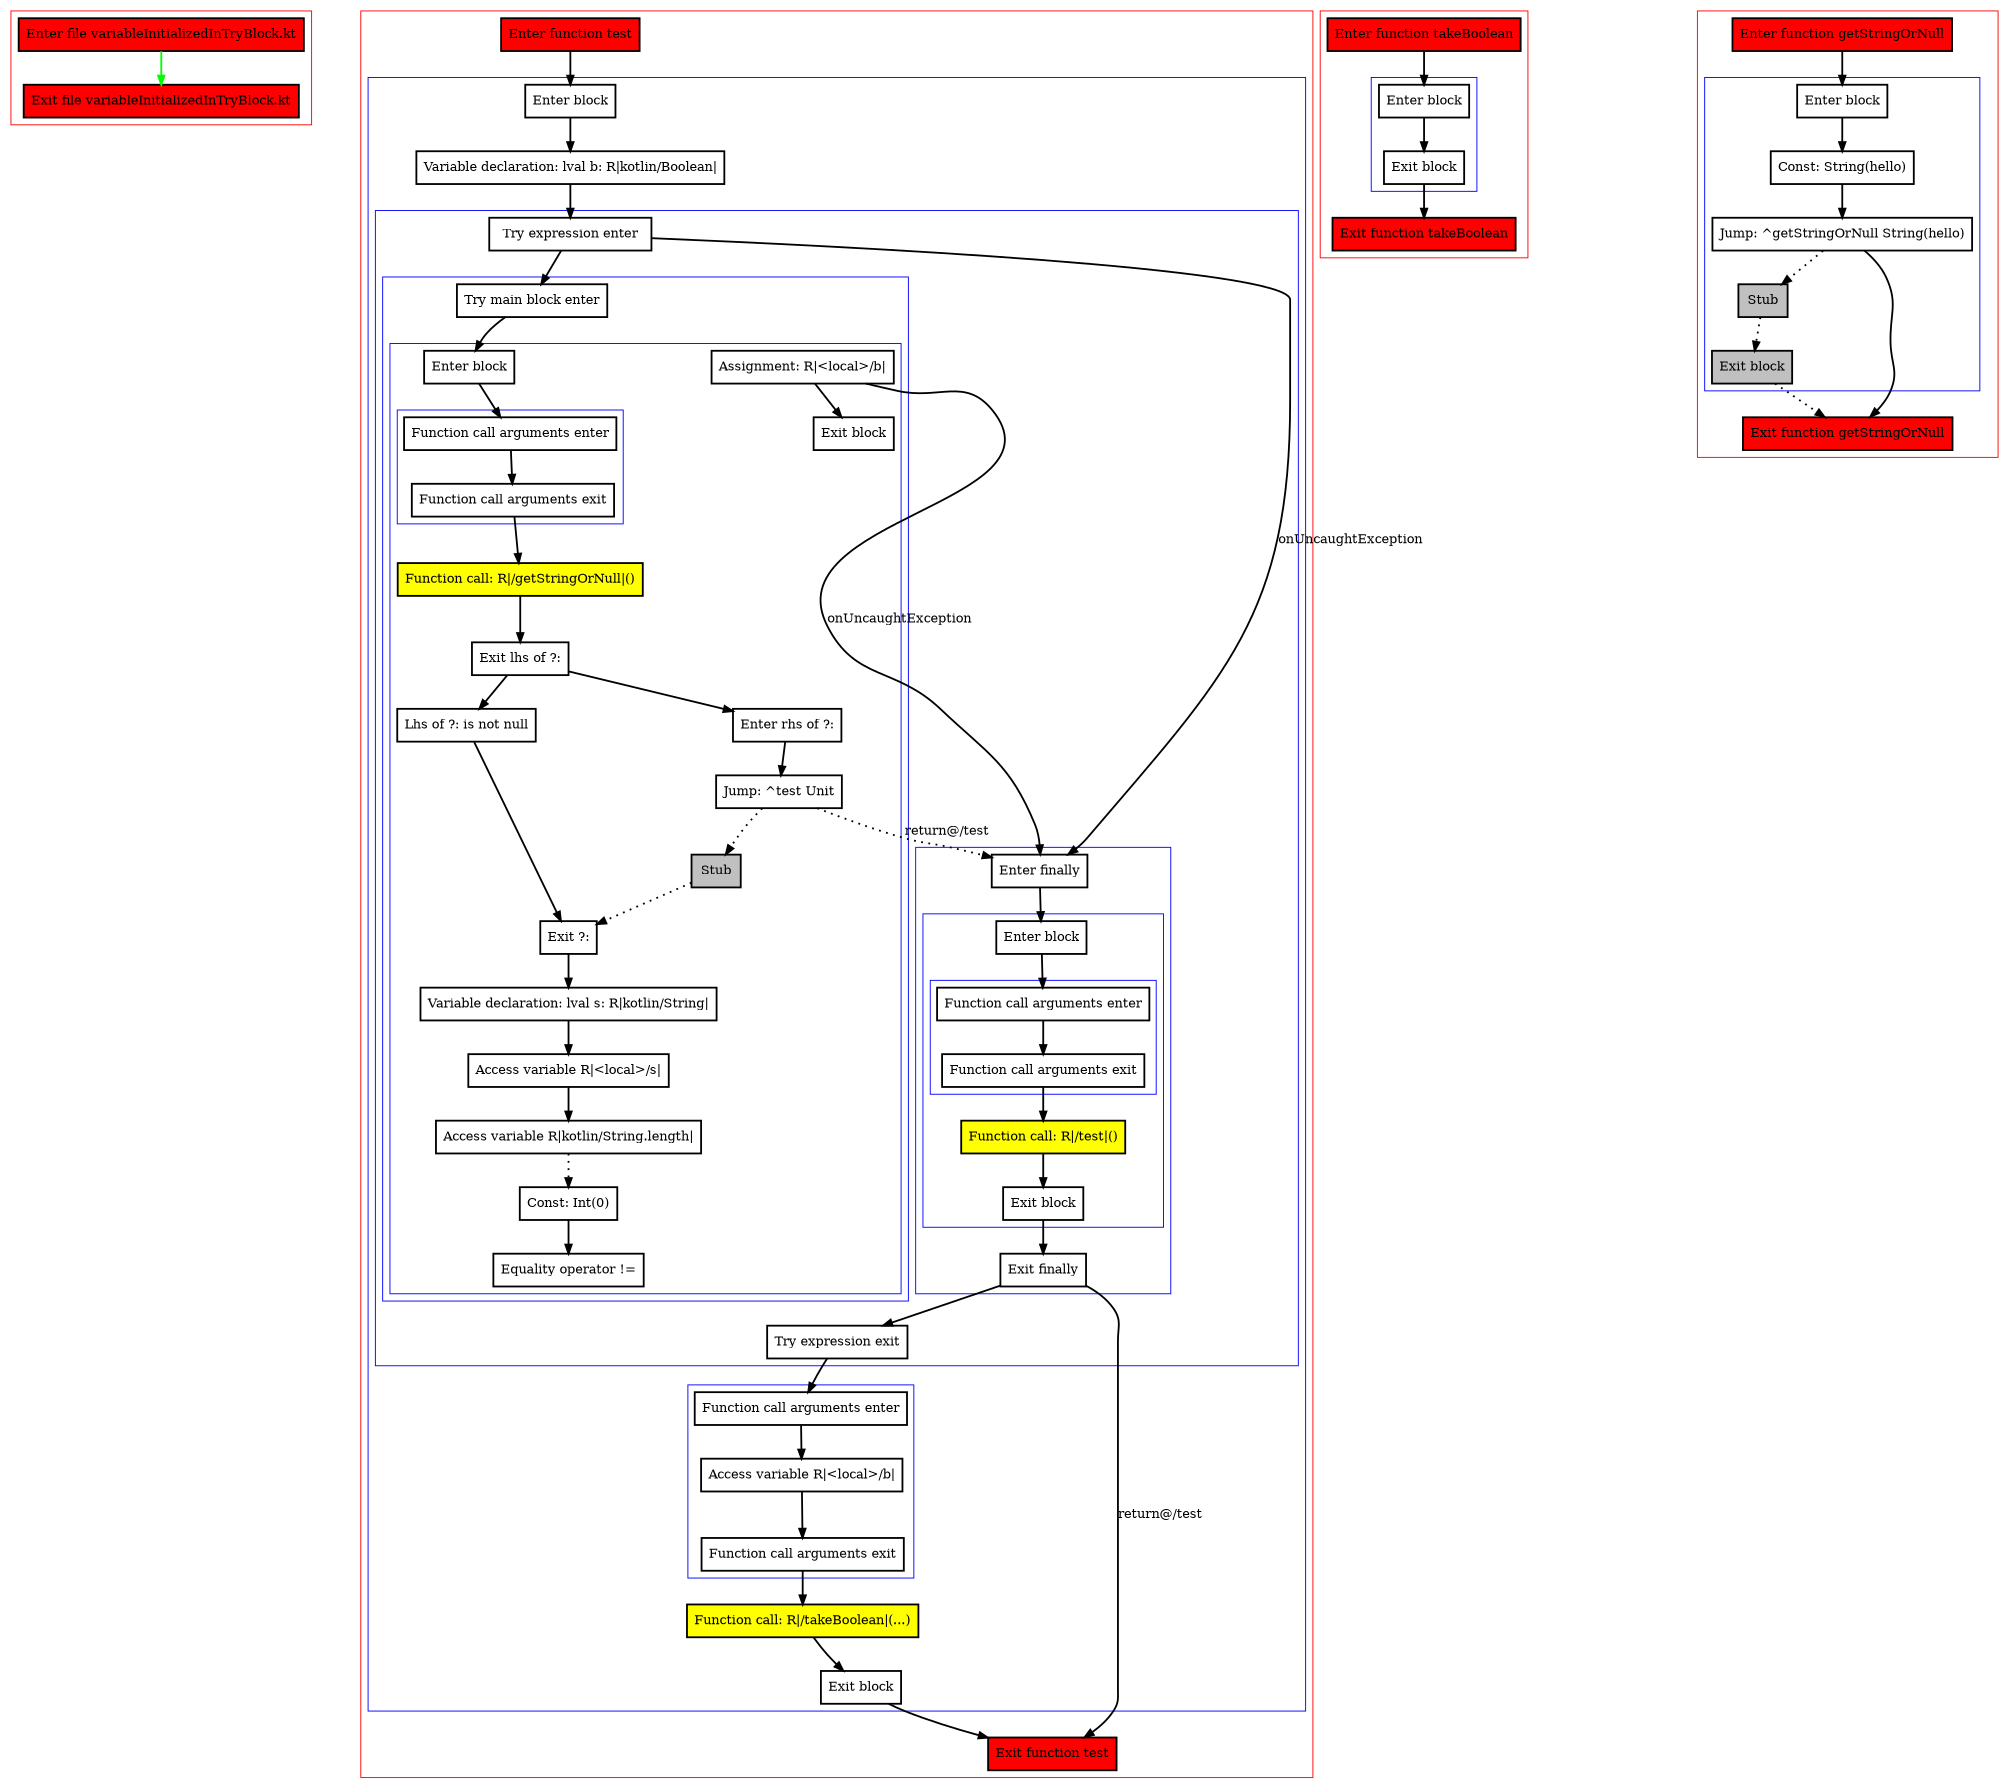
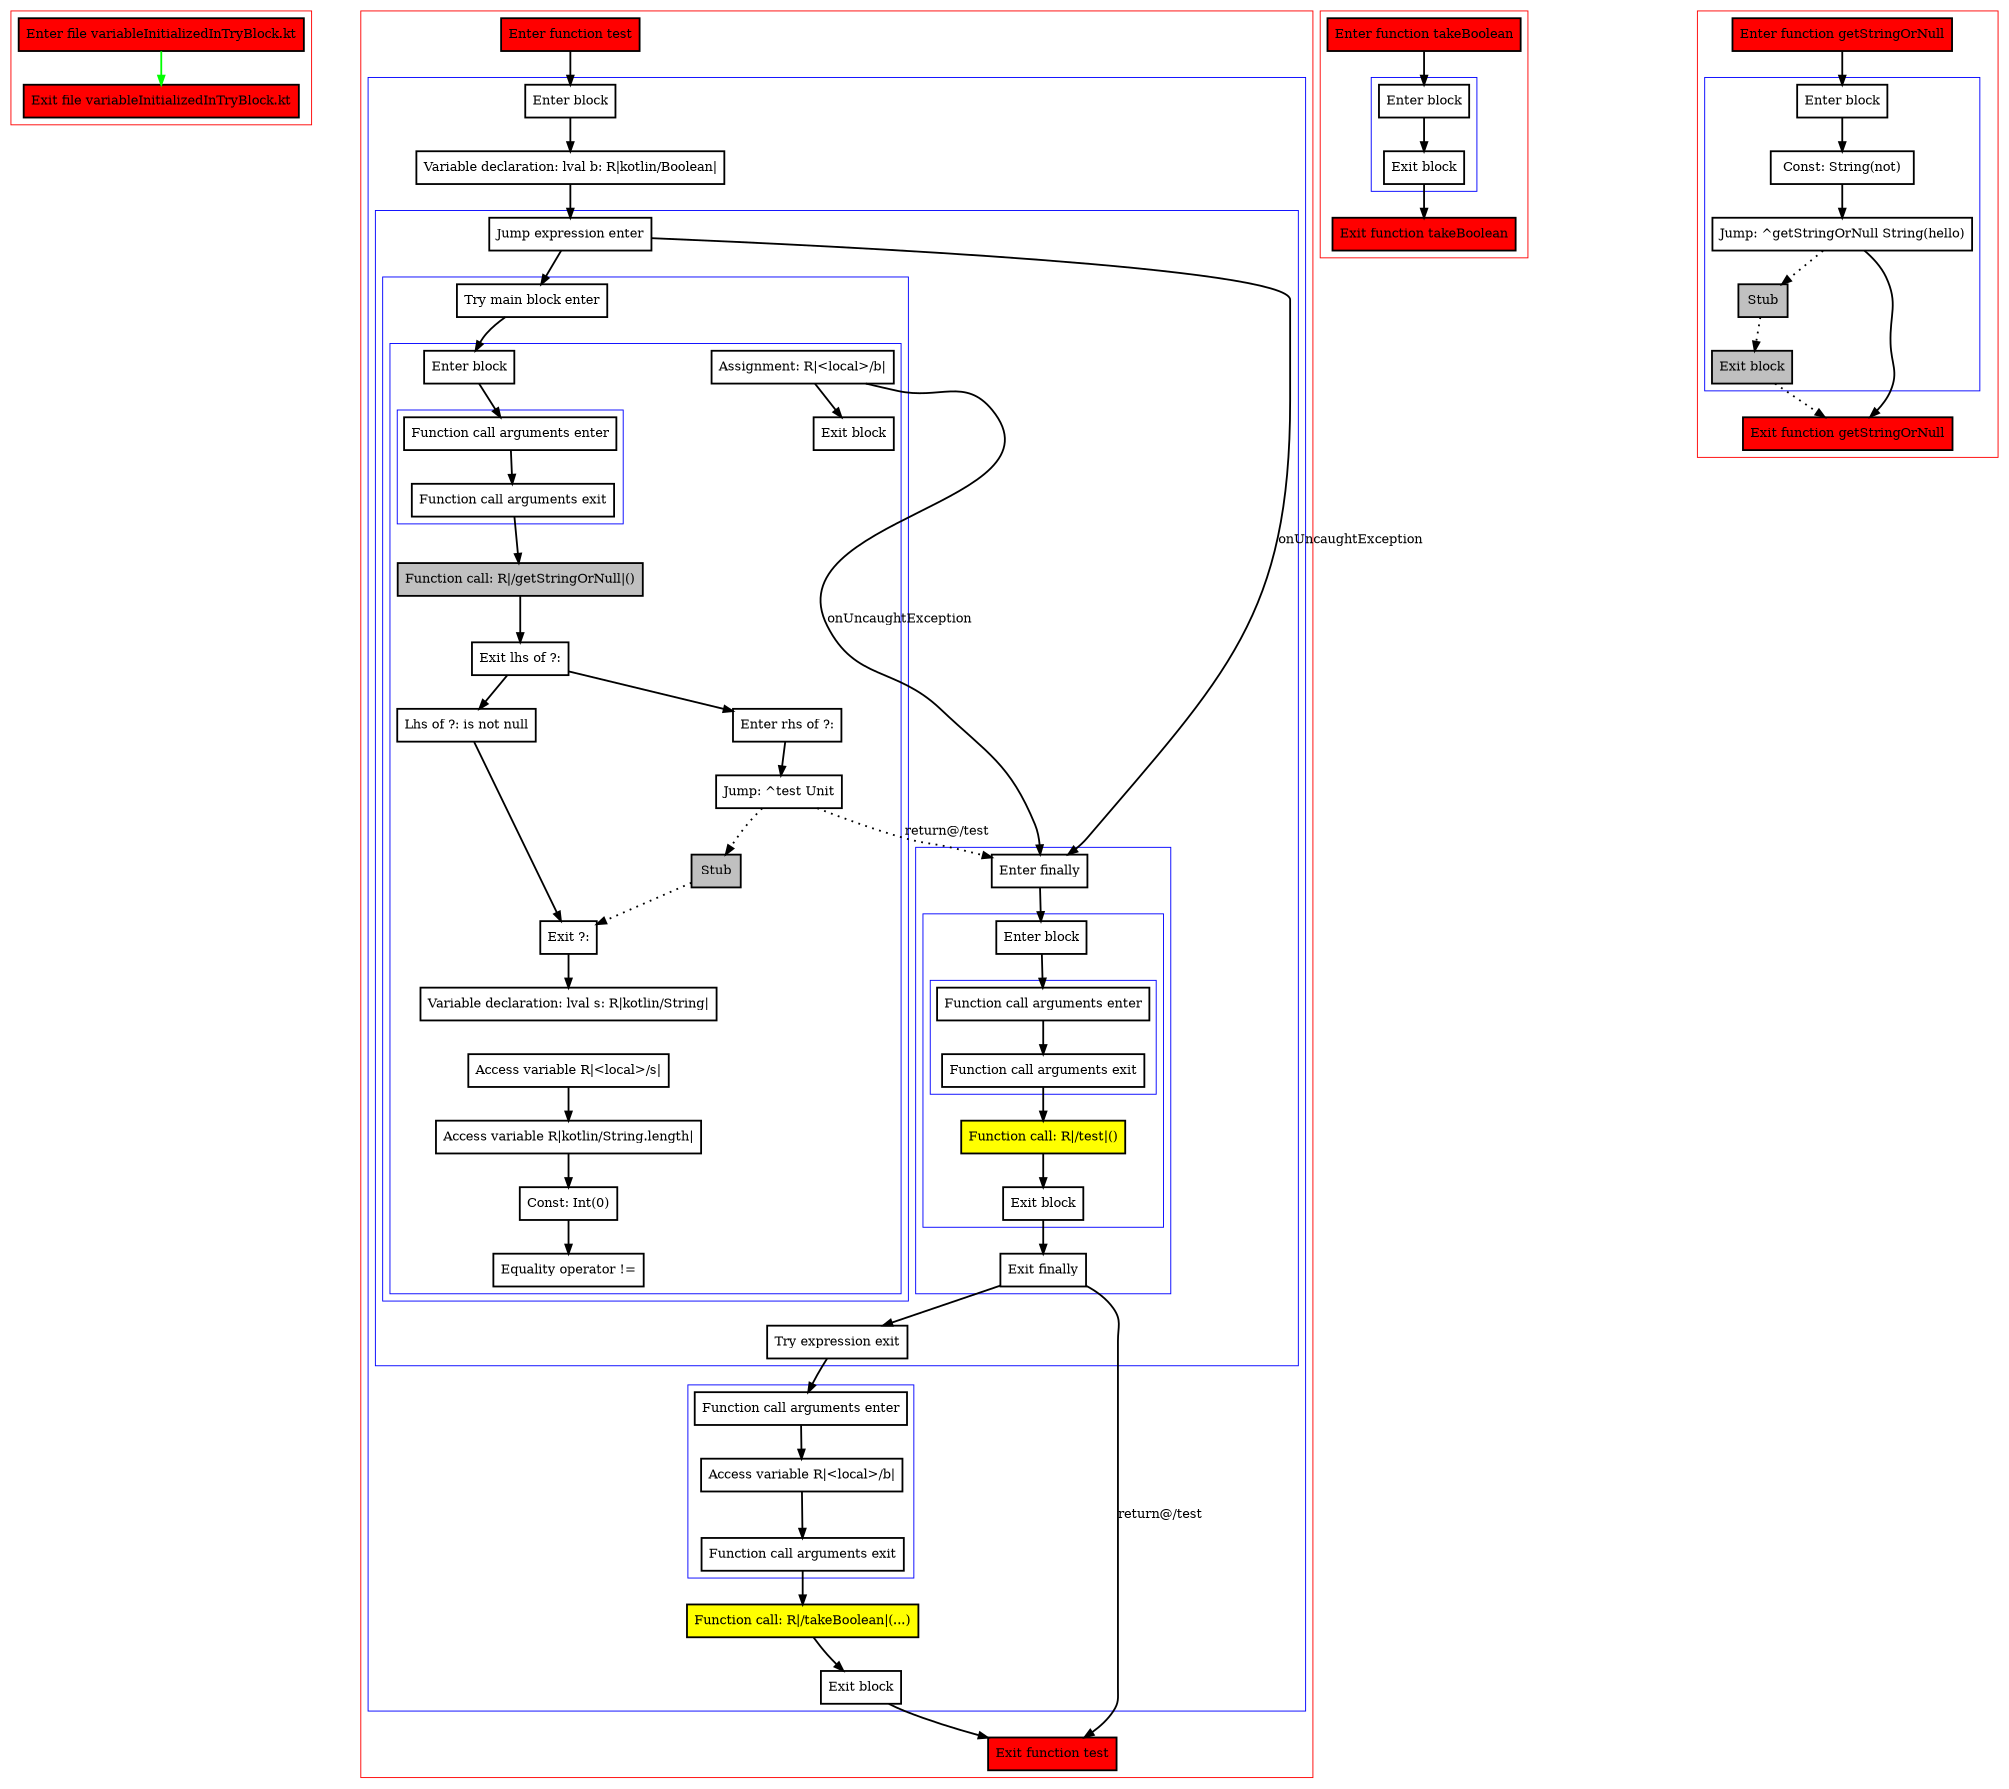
  digraph {
    nodesep=3
    node [penwidth=2 shape=box]
    edge [penwidth=2]
    n1 [fillcolor=red label="Enter file variableInitializedInTryBlock.kt" style=filled]
    n2 [fillcolor=red label="Exit file variableInitializedInTryBlock.kt" style=filled]
    n3 [label="Function call arguments enter"]
    n4 [label="Function call arguments exit"]
    n5 [label="Enter block"]
-   n6 [fillcolor=yellow label="Function call: R|/getStringOrNull|()" style=filled]
+   n6 [fillcolor=gray label="Function call: R|/getStringOrNull|()" style=filled]
    n7 [label="Exit lhs of ?:"]
    n8 [label="Enter rhs of ?:"]
    n9 [label="Jump: ^test Unit"]
    n10 [fillcolor=gray label=Stub style=filled]
    n11 [label="Lhs of ?: is not null"]
    n12 [label="Exit ?:"]
    n13 [label="Variable declaration: lval s: R|kotlin/String|"]
    n14 [label="Access variable R|<local>/s|"]
    n15 [label="Access variable R|kotlin/String.length|"]
    n16 [label="Const: Int(0)"]
    n17 [label="Equality operator !="]
    n18 [label="Assignment: R|<local>/b|"]
    n19 [label="Exit block"]
    n20 [label="Try main block enter"]
    n21 [label="Function call arguments enter"]
    n22 [label="Function call arguments exit"]
    n23 [label="Enter block"]
    n24 [fillcolor=yellow label="Function call: R|/test|()" style=filled]
    n25 [label="Exit block"]
    n26 [label="Enter finally"]
    n27 [label="Exit finally"]
-   n28 [label="Try expression enter"]
+   n28 [label="Jump expression enter"]
    n29 [label="Try expression exit"]
    n30 [label="Function call arguments enter"]
    n31 [label="Access variable R|<local>/b|"]
    n32 [label="Function call arguments exit"]
    n33 [label="Enter block"]
    n34 [label="Variable declaration: lval b: R|kotlin/Boolean|"]
    n35 [fillcolor=yellow label="Function call: R|/takeBoolean|(...)" style=filled]
    n36 [label="Exit block"]
    n37 [fillcolor=red label="Enter function test" style=filled]
    n38 [fillcolor=red label="Exit function test" style=filled]
    n39 [label="Enter block"]
    n40 [label="Exit block"]
    n41 [fillcolor=red label="Enter function takeBoolean" style=filled]
    n42 [fillcolor=red label="Exit function takeBoolean" style=filled]
    n43 [label="Enter block"]
-   n44 [label="Const: String(hello)"]
+   n44 [label="Const: String(not)"]
    n45 [label="Jump: ^getStringOrNull String(hello)"]
    n46 [fillcolor=gray label=Stub style=filled]
    n47 [fillcolor=gray label="Exit block" style=filled]
    n48 [fillcolor=red label="Enter function getStringOrNull" style=filled]
    n49 [fillcolor=red label="Exit function getStringOrNull" style=filled]
    subgraph cluster_1 {
      color=red
      n1
      n2
    }
    subgraph cluster_2 {
      color=red
      n37
      n38
      subgraph cluster_3 {
        color=blue
        n33
        n34
        n35
        n36
        subgraph cluster_4 {
          color=blue
          n28
          n29
          subgraph cluster_5 {
            color=blue
            n20
            subgraph cluster_6 {
              color=blue
              n5
              n6
              n7
              n8
              n9
              n10
              n11
              n12
              n13
              n14
              n15
              n16
              n17
              n18
              n19
              subgraph cluster_7 {
                color=blue
                n3
                n4
              }
            }
          }
          subgraph cluster_8 {
            color=blue
            n26
            n27
            subgraph cluster_9 {
              color=blue
              n23
              n24
              n25
              subgraph cluster_10 {
                color=blue
                n21
                n22
              }
            }
          }
        }
        subgraph cluster_11 {
          color=blue
          n30
          n31
          n32
        }
      }
    }
    subgraph cluster_12 {
      color=red
      n41
      n42
      subgraph cluster_13 {
        color=blue
        n39
        n40
      }
    }
    subgraph cluster_14 {
      color=red
      n48
      n49
      subgraph cluster_15 {
        color=blue
        n43
        n44
        n45
        n46
        n47
      }
    }
    n1 -> n2 [color=green]
    n3 -> n4
    n4 -> n6
    n5 -> n3
    n6 -> n7
    n7 -> n8
    n7 -> n11
    n8 -> n9
    n9 -> n10 [style=dotted]
    n9 -> n26 [label="return@/test" style=dotted]
    n10 -> n12 [style=dotted]
    n11 -> n12
    n12 -> n13
-   n13 -> n14
    n14 -> n15
-   n15 -> n16 [style=dotted]
+   n15 -> n16
    n16 -> n17
    n18 -> n19
    n18 -> n26 [label=onUncaughtException]
    n20 -> n5
    n21 -> n22
    n22 -> n24
    n23 -> n21
    n24 -> n25
    n25 -> n27
    n26 -> n23
    n27 -> n29
    n27 -> n38 [label="return@/test"]
    n28 -> n20
    n28 -> n26 [label=onUncaughtException]
    n29 -> n30
    n30 -> n31
    n31 -> n32
    n32 -> n35
    n33 -> n34
    n34 -> n28
    n35 -> n36
    n36 -> n38
    n37 -> n33
    n39 -> n40
    n40 -> n42
    n41 -> n39
    n43 -> n44
    n44 -> n45
    n45 -> n46 [style=dotted]
    n45 -> n49
    n46 -> n47 [style=dotted]
    n47 -> n49 [style=dotted]
    n48 -> n43
  }
